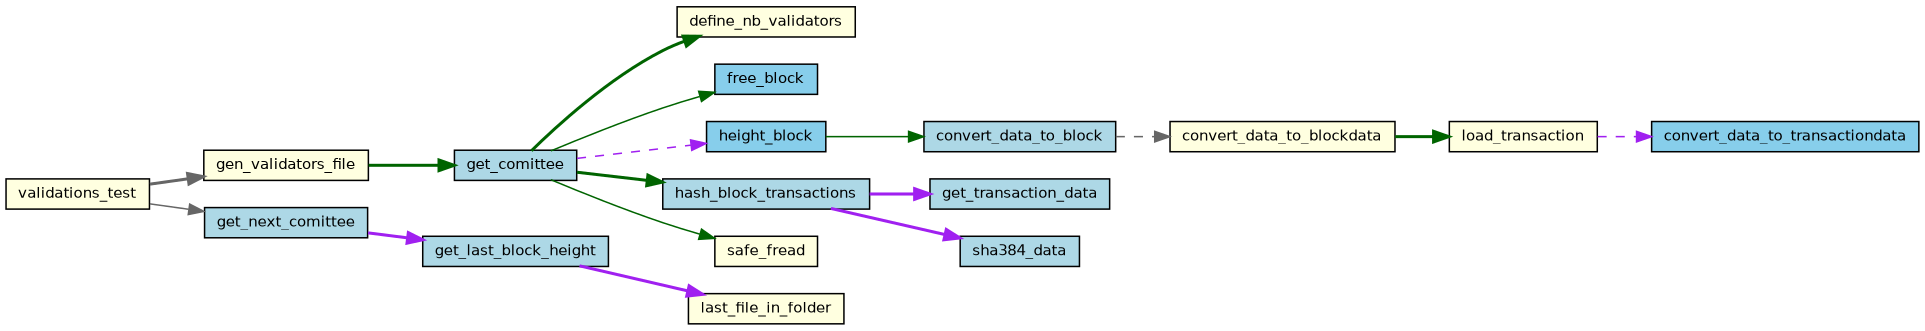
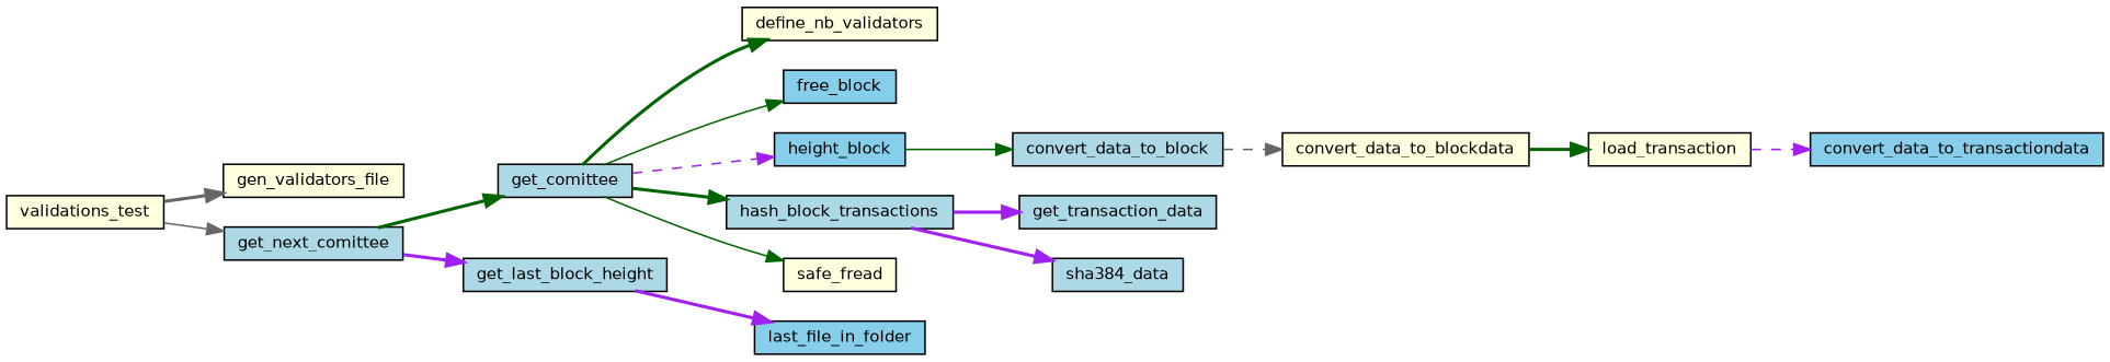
  digraph {
    rankdir=LR
    node [color=black fillcolor=lightblue fontname=Helvetica fontsize=10 shape=record style=filled]
    edge [color=darkgreen fontname=Helvetica fontsize=10 labelfontname=Helvetica labelfontsize=10 style=bold]
    n1 [fillcolor=lightyellow fontcolor=black height=0.2 label=validations_test width=0.4]
    n2 [fillcolor=lightyellow height=0.2 label=gen_validators_file width=0.4]
    n3 [height=0.2 label=get_next_comittee width=0.4]
    n4 [height=0.2 label=get_comittee width=0.4]
    n5 [height=0.2 label=get_last_block_height width=0.4]
    n6 [fillcolor=lightyellow height=0.2 label=define_nb_validators width=0.4]
    n7 [fillcolor=skyblue height=0.2 label=free_block width=0.4]
    n8 [fillcolor=skyblue height=0.2 label=height_block width=0.4]
    n9 [height=0.2 label=hash_block_transactions width=0.4]
    n10 [fillcolor=lightyellow height=0.2 label=safe_fread width=0.4]
-   n11 [fillcolor=lightyellow height=0.2 label=last_file_in_folder width=0.4]
+   n11 [fillcolor=skyblue height=0.2 label=last_file_in_folder width=0.4]
    n12 [height=0.2 label=convert_data_to_block width=0.4]
    n13 [height=0.2 label=get_transaction_data width=0.4]
    n14 [height=0.2 label=sha384_data width=0.4]
    n15 [fillcolor=lightyellow height=0.2 label=convert_data_to_blockdata width=0.4]
    n16 [fillcolor=lightyellow height=0.2 label=load_transaction width=0.4]
    n17 [fillcolor=skyblue height=0.2 label=convert_data_to_transactiondata width=0.4]
    n1 -> n2 [color=gray40]
    n1 -> n3 [color=gray40 style=solid]
-   n2 -> n4
+   n3 -> n4
    n3 -> n5 [color=purple]
    n4 -> n6
    n4 -> n7 [style=solid]
    n4 -> n8 [color=purple style=dashed]
    n4 -> n9
    n4 -> n10 [style=solid]
    n5 -> n11 [color=purple]
    n8 -> n12 [style=solid]
    n9 -> n13 [color=purple]
    n9 -> n14 [color=purple]
    n12 -> n15 [color=gray40 style=dashed]
    n15 -> n16
    n16 -> n17 [color=purple style=dashed]
  }
